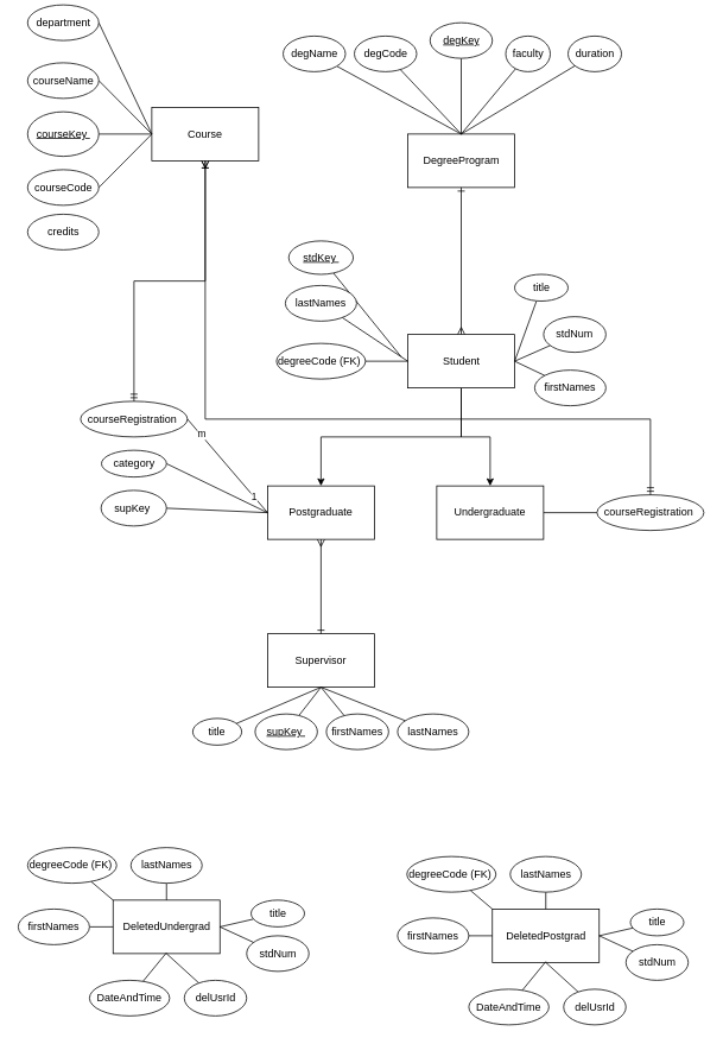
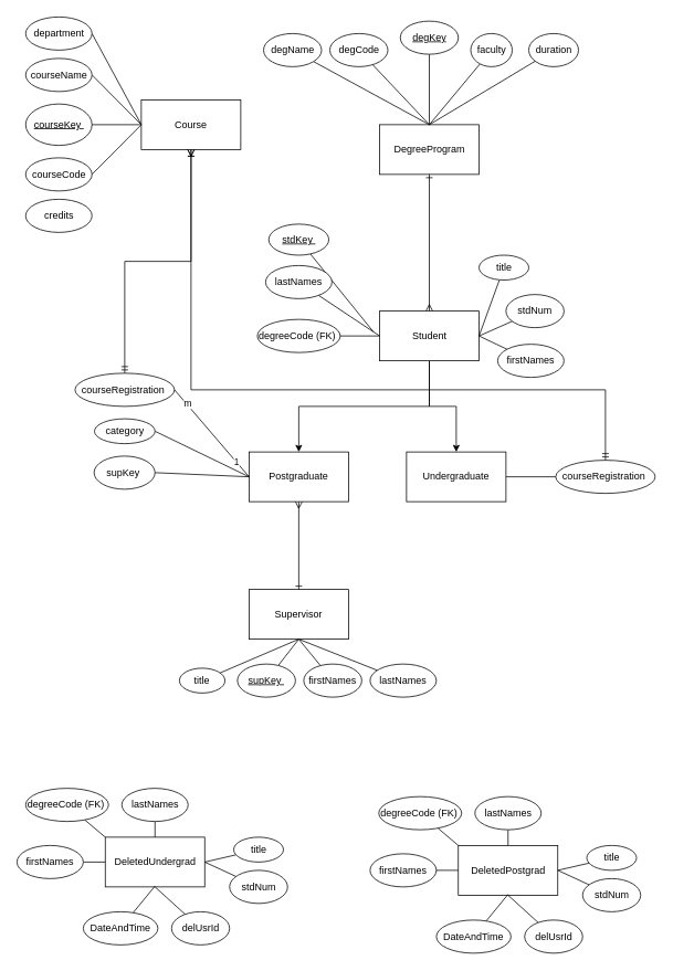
  <mxCell id="0" />
  <mxCell id="1" parent="0" />
  <mxCell id="2" style="rounded=0;orthogonalLoop=1;jettySize=auto;html=1;entryX=0;entryY=0.5;entryDx=0;entryDy=0;endArrow=none;endFill=0;" parent="1" source="3" target="51" edge="1"><mxGeometry relative="1" as="geometry" /></mxCell>
  <mxCell id="3" value="Undergraduate" style="rounded=0;whiteSpace=wrap;html=1;" parent="1" vertex="1"><mxGeometry x="490" y="545" width="120" height="60" as="geometry" /></mxCell>
  <mxCell id="4" value="Postgraduate" style="rounded=0;whiteSpace=wrap;html=1;" parent="1" vertex="1"><mxGeometry x="300" y="545" width="120" height="60" as="geometry" /></mxCell>
  <mxCell id="5" value="DegreeProgram" style="rounded=0;whiteSpace=wrap;html=1;" parent="1" vertex="1"><mxGeometry x="457.5" y="150" width="120" height="60" as="geometry" /></mxCell>
  <mxCell id="6" value="Course" style="rounded=0;whiteSpace=wrap;html=1;" parent="1" vertex="1"><mxGeometry x="170" y="120" width="120" height="60" as="geometry" /></mxCell>
  <mxCell id="7" value="Supervisor" style="rounded=0;whiteSpace=wrap;html=1;" parent="1" vertex="1"><mxGeometry x="300" y="711" width="120" height="60" as="geometry" /></mxCell>
  <mxCell id="8" style="edgeStyle=orthogonalEdgeStyle;rounded=0;orthogonalLoop=1;jettySize=auto;html=1;entryX=0.5;entryY=0;entryDx=0;entryDy=0;exitX=0.5;exitY=1;exitDx=0;exitDy=0;" parent="1" source="11" target="4" edge="1"><mxGeometry relative="1" as="geometry"><mxPoint x="447.5" y="450" as="sourcePoint" /></mxGeometry></mxCell>
  <mxCell id="9" style="edgeStyle=orthogonalEdgeStyle;rounded=0;orthogonalLoop=1;jettySize=auto;html=1;entryX=0.5;entryY=0;entryDx=0;entryDy=0;exitX=0.5;exitY=1;exitDx=0;exitDy=0;" parent="1" source="11" target="3" edge="1"><mxGeometry relative="1" as="geometry"><mxPoint x="447.5" y="450" as="sourcePoint" /></mxGeometry></mxCell>
  <mxCell id="10" style="edgeStyle=orthogonalEdgeStyle;rounded=0;orthogonalLoop=1;jettySize=auto;html=1;entryX=0.5;entryY=1;entryDx=0;entryDy=0;endArrow=ERone;endFill=0;startArrow=ERmany;startFill=0;" parent="1" source="11" target="5" edge="1"><mxGeometry relative="1" as="geometry"><mxPoint x="555" y="140" as="targetPoint" /></mxGeometry></mxCell>
  <mxCell id="11" value="Student" style="rounded=0;whiteSpace=wrap;html=1;" parent="1" vertex="1"><mxGeometry x="457.5" y="375" width="120" height="60" as="geometry" /></mxCell>
  <mxCell id="12" style="edgeStyle=orthogonalEdgeStyle;rounded=0;orthogonalLoop=1;jettySize=auto;html=1;endArrow=none;endFill=0;" parent="1" source="13" edge="1"><mxGeometry relative="1" as="geometry"><mxPoint x="517.5" y="150" as="targetPoint" /></mxGeometry></mxCell>
  <mxCell id="13" value="&lt;u&gt;degKey&lt;/u&gt;" style="ellipse;whiteSpace=wrap;html=1;" parent="1" vertex="1"><mxGeometry x="482.5" y="25" width="70" height="40" as="geometry" /></mxCell>
  <mxCell id="14" style="rounded=0;orthogonalLoop=1;jettySize=auto;html=1;entryX=0.5;entryY=0;entryDx=0;entryDy=0;endArrow=none;endFill=0;" parent="1" source="15" target="5" edge="1"><mxGeometry relative="1" as="geometry" /></mxCell>
  <mxCell id="15" value="degCode" style="ellipse;whiteSpace=wrap;html=1;" parent="1" vertex="1"><mxGeometry x="397.5" y="40" width="70" height="40" as="geometry" /></mxCell>
  <mxCell id="16" style="rounded=0;orthogonalLoop=1;jettySize=auto;html=1;entryX=0.5;entryY=0;entryDx=0;entryDy=0;endArrow=none;endFill=0;" parent="1" source="17" target="5" edge="1"><mxGeometry relative="1" as="geometry" /></mxCell>
  <mxCell id="17" value="degName" style="ellipse;whiteSpace=wrap;html=1;" parent="1" vertex="1"><mxGeometry x="317.5" y="40" width="70" height="40" as="geometry" /></mxCell>
  <mxCell id="18" style="rounded=0;orthogonalLoop=1;jettySize=auto;html=1;entryX=0.5;entryY=0;entryDx=0;entryDy=0;endArrow=none;endFill=0;" parent="1" source="19" target="5" edge="1"><mxGeometry relative="1" as="geometry" /></mxCell>
  <mxCell id="19" value="duration" style="ellipse;whiteSpace=wrap;html=1;" parent="1" vertex="1"><mxGeometry x="637.5" y="40" width="60" height="40" as="geometry" /></mxCell>
  <mxCell id="20" style="rounded=0;orthogonalLoop=1;jettySize=auto;html=1;entryX=0.5;entryY=0;entryDx=0;entryDy=0;endArrow=none;endFill=0;" parent="1" source="21" target="5" edge="1"><mxGeometry relative="1" as="geometry" /></mxCell>
  <mxCell id="21" value="faculty" style="ellipse;whiteSpace=wrap;html=1;" parent="1" vertex="1"><mxGeometry x="567.5" y="40" width="50" height="40" as="geometry" /></mxCell>
  <mxCell id="22" style="rounded=0;orthogonalLoop=1;jettySize=auto;html=1;entryX=0;entryY=0.5;entryDx=0;entryDy=0;endArrow=none;endFill=0;" parent="1" source="23" target="6" edge="1"><mxGeometry relative="1" as="geometry" /></mxCell>
  <mxCell id="23" value="&lt;u&gt;courseKey&amp;nbsp;&lt;/u&gt;" style="ellipse;whiteSpace=wrap;html=1;" parent="1" vertex="1"><mxGeometry x="30.5" y="125" width="80" height="50" as="geometry" /></mxCell>
  <mxCell id="24" style="rounded=0;orthogonalLoop=1;jettySize=auto;html=1;entryX=0;entryY=0.5;entryDx=0;entryDy=0;endArrow=none;endFill=0;exitX=1;exitY=0.5;exitDx=0;exitDy=0;" parent="1" source="25" target="6" edge="1"><mxGeometry relative="1" as="geometry" /></mxCell>
  <mxCell id="25" value="courseCode" style="ellipse;whiteSpace=wrap;html=1;" parent="1" vertex="1"><mxGeometry x="30.5" y="190" width="80" height="40" as="geometry" /></mxCell>
  <mxCell id="26" style="rounded=0;orthogonalLoop=1;jettySize=auto;html=1;entryX=0;entryY=0.5;entryDx=0;entryDy=0;endArrow=none;endFill=0;exitX=1;exitY=0.5;exitDx=0;exitDy=0;" parent="1" source="27" target="6" edge="1"><mxGeometry relative="1" as="geometry" /></mxCell>
  <mxCell id="27" value="courseName" style="ellipse;whiteSpace=wrap;html=1;" parent="1" vertex="1"><mxGeometry x="30.5" y="70" width="80" height="40" as="geometry" /></mxCell>
  <mxCell id="28" style="rounded=0;orthogonalLoop=1;jettySize=auto;html=1;entryX=0;entryY=0.5;entryDx=0;entryDy=0;endArrow=none;endFill=0;exitX=1;exitY=0.5;exitDx=0;exitDy=0;" parent="1" source="29" target="6" edge="1"><mxGeometry relative="1" as="geometry" /></mxCell>
- <mxCell id="29" value="department" style="ellipse;whiteSpace=wrap;html=1;" parent="1" vertex="1"><mxGeometry x="30.5" y="5" width="80" height="40" as="geometry" /></mxCell>
+ <mxCell id="29" value="department" style="ellipse;whiteSpace=wrap;html=1;" parent="1" vertex="1"><mxGeometry x="30.5" y="20" width="80" height="40" as="geometry" /></mxCell>
  <mxCell id="30" value="credits" style="ellipse;whiteSpace=wrap;html=1;" parent="1" vertex="1"><mxGeometry x="30.5" y="240" width="80" height="40" as="geometry" /></mxCell>
  <mxCell id="31" style="rounded=0;orthogonalLoop=1;jettySize=auto;html=1;entryX=0.5;entryY=1;entryDx=0;entryDy=0;endArrow=none;endFill=0;" parent="1" source="32" target="7" edge="1"><mxGeometry relative="1" as="geometry" /></mxCell>
  <mxCell id="32" value="&lt;u&gt;supKey&amp;nbsp;&lt;/u&gt;" style="ellipse;whiteSpace=wrap;html=1;" parent="1" vertex="1"><mxGeometry x="286" y="801" width="70" height="40" as="geometry" /></mxCell>
  <mxCell id="33" style="rounded=0;orthogonalLoop=1;jettySize=auto;html=1;entryX=0.5;entryY=1;entryDx=0;entryDy=0;endArrow=none;endFill=0;" parent="1" source="34" target="7" edge="1"><mxGeometry relative="1" as="geometry" /></mxCell>
  <mxCell id="34" value="title" style="ellipse;whiteSpace=wrap;html=1;" parent="1" vertex="1"><mxGeometry x="216" y="806" width="55" height="30" as="geometry" /></mxCell>
  <mxCell id="35" style="rounded=0;orthogonalLoop=1;jettySize=auto;html=1;entryX=0.5;entryY=1;entryDx=0;entryDy=0;endArrow=none;endFill=0;" parent="1" source="36" target="7" edge="1"><mxGeometry relative="1" as="geometry" /></mxCell>
  <mxCell id="36" value="firstNames" style="ellipse;whiteSpace=wrap;html=1;" parent="1" vertex="1"><mxGeometry x="366" y="801" width="70" height="40" as="geometry" /></mxCell>
  <mxCell id="37" style="rounded=0;orthogonalLoop=1;jettySize=auto;html=1;entryX=0.5;entryY=1;entryDx=0;entryDy=0;endArrow=none;endFill=0;" parent="1" source="38" target="7" edge="1"><mxGeometry relative="1" as="geometry" /></mxCell>
  <mxCell id="38" value="lastNames" style="ellipse;whiteSpace=wrap;html=1;" parent="1" vertex="1"><mxGeometry x="446" y="801" width="80" height="40" as="geometry" /></mxCell>
  <mxCell id="39" style="rounded=0;orthogonalLoop=1;jettySize=auto;html=1;endArrow=none;endFill=0;" parent="1" source="40" edge="1"><mxGeometry relative="1" as="geometry"><mxPoint x="450" y="400" as="targetPoint" /></mxGeometry></mxCell>
  <mxCell id="40" value="&lt;u&gt;stdKey&amp;nbsp;&lt;/u&gt;" style="ellipse;whiteSpace=wrap;html=1;" parent="1" vertex="1"><mxGeometry x="323.75" y="270" width="72.5" height="37.5" as="geometry" /></mxCell>
  <mxCell id="41" style="rounded=0;orthogonalLoop=1;jettySize=auto;html=1;entryX=1;entryY=0.5;entryDx=0;entryDy=0;endArrow=none;endFill=0;" parent="1" source="42" target="11" edge="1"><mxGeometry relative="1" as="geometry" /></mxCell>
  <mxCell id="42" value="stdNum" style="ellipse;whiteSpace=wrap;html=1;" parent="1" vertex="1"><mxGeometry x="610" y="355" width="70" height="40" as="geometry" /></mxCell>
  <mxCell id="43" style="rounded=0;orthogonalLoop=1;jettySize=auto;html=1;entryX=1;entryY=0.5;entryDx=0;entryDy=0;endArrow=none;endFill=0;" parent="1" source="44" target="11" edge="1"><mxGeometry relative="1" as="geometry" /></mxCell>
  <mxCell id="44" value="title" style="ellipse;whiteSpace=wrap;html=1;" parent="1" vertex="1"><mxGeometry x="577.5" y="307.5" width="60" height="30" as="geometry" /></mxCell>
  <mxCell id="45" style="rounded=0;orthogonalLoop=1;jettySize=auto;html=1;entryX=1;entryY=0.5;entryDx=0;entryDy=0;endArrow=none;endFill=0;" parent="1" source="46" target="11" edge="1"><mxGeometry relative="1" as="geometry" /></mxCell>
  <mxCell id="46" value="firstNames" style="ellipse;whiteSpace=wrap;html=1;" parent="1" vertex="1"><mxGeometry x="600" y="415" width="80" height="40" as="geometry" /></mxCell>
  <mxCell id="47" style="rounded=0;orthogonalLoop=1;jettySize=auto;html=1;entryX=0;entryY=0.5;entryDx=0;entryDy=0;endArrow=none;endFill=0;" parent="1" source="48" target="11" edge="1"><mxGeometry relative="1" as="geometry" /></mxCell>
  <mxCell id="48" value="lastNames" style="ellipse;whiteSpace=wrap;html=1;" parent="1" vertex="1"><mxGeometry x="320" y="320" width="80" height="40" as="geometry" /></mxCell>
  <mxCell id="49" style="rounded=0;orthogonalLoop=1;jettySize=auto;html=1;entryX=0;entryY=0.5;entryDx=0;entryDy=0;endArrow=none;endFill=0;" parent="1" source="50" target="11" edge="1"><mxGeometry relative="1" as="geometry" /></mxCell>
  <mxCell id="50" value="degreeCode (FK)&amp;nbsp;" style="ellipse;whiteSpace=wrap;html=1;" parent="1" vertex="1"><mxGeometry x="310" y="385" width="100" height="40" as="geometry" /></mxCell>
  <mxCell id="51" value="courseRegistration&amp;nbsp;" style="ellipse;whiteSpace=wrap;html=1;" parent="1" vertex="1"><mxGeometry x="670" y="555" width="120" height="40" as="geometry" /></mxCell>
  <mxCell id="52" style="rounded=0;orthogonalLoop=1;jettySize=auto;html=1;entryX=0;entryY=0.5;entryDx=0;entryDy=0;endArrow=none;endFill=0;exitX=1;exitY=0.5;exitDx=0;exitDy=0;" parent="1" source="53" target="4" edge="1"><mxGeometry relative="1" as="geometry" /></mxCell>
  <mxCell id="53" value="supKey&lt;span style=&quot;background-color: initial;&quot;&gt;&amp;nbsp;&lt;/span&gt;" style="ellipse;whiteSpace=wrap;html=1;" parent="1" vertex="1"><mxGeometry x="113" y="550" width="73.5" height="40" as="geometry" /></mxCell>
  <mxCell id="54" style="rounded=0;orthogonalLoop=1;jettySize=auto;html=1;entryX=0;entryY=0.5;entryDx=0;entryDy=0;endArrow=none;endFill=0;exitX=1;exitY=0.5;exitDx=0;exitDy=0;" parent="1" source="57" target="4" edge="1"><mxGeometry relative="1" as="geometry" /></mxCell>
  <mxCell id="55" value="1" style="edgeLabel;html=1;align=center;verticalAlign=middle;resizable=0;points=[];" parent="54" vertex="1" connectable="0"><mxGeometry x="0.656" relative="1" as="geometry"><mxPoint y="-1" as="offset" /></mxGeometry></mxCell>
  <mxCell id="56" value="m" style="edgeLabel;html=1;align=center;verticalAlign=middle;resizable=0;points=[];" parent="54" vertex="1" connectable="0"><mxGeometry x="-0.688" y="1" relative="1" as="geometry"><mxPoint as="offset" /></mxGeometry></mxCell>
  <mxCell id="57" value="courseRegistration&amp;nbsp;" style="ellipse;whiteSpace=wrap;html=1;" parent="1" vertex="1"><mxGeometry x="90" y="450" width="120" height="40" as="geometry" /></mxCell>
  <mxCell id="58" style="rounded=0;orthogonalLoop=1;jettySize=auto;html=1;endArrow=none;endFill=0;exitX=1;exitY=0.5;exitDx=0;exitDy=0;entryX=0;entryY=0.5;entryDx=0;entryDy=0;" parent="1" source="59" target="4" edge="1"><mxGeometry relative="1" as="geometry"><mxPoint x="418.476" y="646.956" as="sourcePoint" /><mxPoint x="300" y="575" as="targetPoint" /></mxGeometry></mxCell>
  <mxCell id="59" value="category" style="ellipse;whiteSpace=wrap;html=1;" parent="1" vertex="1"><mxGeometry x="113.5" y="505" width="73" height="30" as="geometry" /></mxCell>
  <mxCell id="60" value="" style="edgeStyle=orthogonalEdgeStyle;fontSize=12;html=1;endArrow=ERmany;endFill=0;rounded=0;startArrow=ERone;startFill=0;entryX=0.5;entryY=1;entryDx=0;entryDy=0;exitX=0.5;exitY=0;exitDx=0;exitDy=0;" parent="1" source="7" target="4" edge="1"><mxGeometry width="100" height="100" relative="1" as="geometry"><mxPoint x="670" y="815" as="sourcePoint" /><mxPoint x="770" y="715" as="targetPoint" /></mxGeometry></mxCell>
  <mxCell id="61" value="DeletedUndergrad" style="rounded=0;whiteSpace=wrap;html=1;" parent="1" vertex="1"><mxGeometry x="126.5" y="1010" width="120" height="60" as="geometry" /></mxCell>
  <mxCell id="62" style="rounded=0;orthogonalLoop=1;jettySize=auto;html=1;endArrow=none;endFill=0;" parent="1" source="63" edge="1"><mxGeometry relative="1" as="geometry"><mxPoint x="186.5" y="1069" as="targetPoint" /></mxGeometry></mxCell>
  <mxCell id="63" value="DateAndTime" style="ellipse;whiteSpace=wrap;html=1;" parent="1" vertex="1"><mxGeometry x="100" y="1100" width="90" height="40" as="geometry" /></mxCell>
  <mxCell id="64" style="rounded=0;orthogonalLoop=1;jettySize=auto;html=1;entryX=0.5;entryY=1;entryDx=0;entryDy=0;endArrow=none;endFill=0;" parent="1" source="65" target="61" edge="1"><mxGeometry relative="1" as="geometry" /></mxCell>
  <mxCell id="65" value="delUsrId" style="ellipse;whiteSpace=wrap;html=1;" parent="1" vertex="1"><mxGeometry x="206.5" y="1100" width="70" height="40" as="geometry" /></mxCell>
  <mxCell id="66" value="" style="edgeStyle=orthogonalEdgeStyle;fontSize=12;html=1;endArrow=ERoneToMany;startArrow=ERmandOne;rounded=0;exitX=0.5;exitY=0;exitDx=0;exitDy=0;entryX=0.5;entryY=1;entryDx=0;entryDy=0;" parent="1" source="57" target="6" edge="1"><mxGeometry width="100" height="100" relative="1" as="geometry"><mxPoint x="370" y="490" as="sourcePoint" /><mxPoint x="470" y="390" as="targetPoint" /></mxGeometry></mxCell>
  <mxCell id="67" value="" style="edgeStyle=orthogonalEdgeStyle;fontSize=12;html=1;endArrow=ERoneToMany;startArrow=ERmandOne;rounded=0;exitX=0.5;exitY=0;exitDx=0;exitDy=0;entryX=0.5;entryY=1;entryDx=0;entryDy=0;" parent="1" source="51" target="6" edge="1"><mxGeometry width="100" height="100" relative="1" as="geometry"><mxPoint x="160" y="460" as="sourcePoint" /><mxPoint x="240" y="190" as="targetPoint" /><Array as="points"><mxPoint x="730" y="470" /><mxPoint x="230" y="470" /></Array></mxGeometry></mxCell>
  <mxCell id="68" style="rounded=0;orthogonalLoop=1;jettySize=auto;html=1;entryX=0.5;entryY=0;entryDx=0;entryDy=0;endArrow=none;endFill=0;" edge="1" parent="1" source="69" target="61"><mxGeometry relative="1" as="geometry" /></mxCell>
  <mxCell id="69" value="lastNames" style="ellipse;whiteSpace=wrap;html=1;" vertex="1" parent="1"><mxGeometry x="146.5" y="951" width="80" height="40" as="geometry" /></mxCell>
  <mxCell id="70" style="rounded=0;orthogonalLoop=1;jettySize=auto;html=1;entryX=0;entryY=0;entryDx=0;entryDy=0;endArrow=none;endFill=0;" edge="1" parent="1" source="71" target="61"><mxGeometry relative="1" as="geometry" /></mxCell>
  <mxCell id="71" value="degreeCode (FK)&amp;nbsp;" style="ellipse;whiteSpace=wrap;html=1;" vertex="1" parent="1"><mxGeometry x="30.5" y="951" width="100" height="40" as="geometry" /></mxCell>
  <mxCell id="72" style="rounded=0;orthogonalLoop=1;jettySize=auto;html=1;entryX=1;entryY=0.5;entryDx=0;entryDy=0;endArrow=none;endFill=0;" edge="1" parent="1" source="73" target="61"><mxGeometry relative="1" as="geometry" /></mxCell>
  <mxCell id="73" value="stdNum" style="ellipse;whiteSpace=wrap;html=1;" vertex="1" parent="1"><mxGeometry x="276.5" y="1050" width="70" height="40" as="geometry" /></mxCell>
  <mxCell id="74" style="rounded=0;orthogonalLoop=1;jettySize=auto;html=1;entryX=1;entryY=0.5;entryDx=0;entryDy=0;endArrow=none;endFill=0;" edge="1" parent="1" source="75" target="61"><mxGeometry relative="1" as="geometry" /></mxCell>
  <mxCell id="75" value="title" style="ellipse;whiteSpace=wrap;html=1;" vertex="1" parent="1"><mxGeometry x="281.5" y="1010" width="60" height="30" as="geometry" /></mxCell>
  <mxCell id="76" style="rounded=0;orthogonalLoop=1;jettySize=auto;html=1;entryX=0;entryY=0.5;entryDx=0;entryDy=0;endArrow=none;endFill=0;" edge="1" parent="1" source="77" target="61"><mxGeometry relative="1" as="geometry" /></mxCell>
  <mxCell id="77" value="firstNames" style="ellipse;whiteSpace=wrap;html=1;" vertex="1" parent="1"><mxGeometry x="20" y="1020" width="80" height="40" as="geometry" /></mxCell>
  <mxCell id="78" value="DeletedPostgrad" style="rounded=0;whiteSpace=wrap;html=1;" vertex="1" parent="1"><mxGeometry x="552.5" y="1020" width="120" height="60" as="geometry" /></mxCell>
  <mxCell id="79" style="rounded=0;orthogonalLoop=1;jettySize=auto;html=1;endArrow=none;endFill=0;" edge="1" parent="1" source="80"><mxGeometry relative="1" as="geometry"><mxPoint x="612.5" y="1079" as="targetPoint" /></mxGeometry></mxCell>
  <mxCell id="80" value="DateAndTime" style="ellipse;whiteSpace=wrap;html=1;" vertex="1" parent="1"><mxGeometry x="526" y="1110" width="90" height="40" as="geometry" /></mxCell>
  <mxCell id="81" style="rounded=0;orthogonalLoop=1;jettySize=auto;html=1;entryX=0.5;entryY=1;entryDx=0;entryDy=0;endArrow=none;endFill=0;" edge="1" parent="1" source="82" target="78"><mxGeometry relative="1" as="geometry" /></mxCell>
  <mxCell id="82" value="delUsrId" style="ellipse;whiteSpace=wrap;html=1;" vertex="1" parent="1"><mxGeometry x="632.5" y="1110" width="70" height="40" as="geometry" /></mxCell>
  <mxCell id="83" style="rounded=0;orthogonalLoop=1;jettySize=auto;html=1;entryX=0.5;entryY=0;entryDx=0;entryDy=0;endArrow=none;endFill=0;" edge="1" parent="1" source="84" target="78"><mxGeometry relative="1" as="geometry" /></mxCell>
  <mxCell id="84" value="lastNames" style="ellipse;whiteSpace=wrap;html=1;" vertex="1" parent="1"><mxGeometry x="572.5" y="961" width="80" height="40" as="geometry" /></mxCell>
  <mxCell id="85" style="rounded=0;orthogonalLoop=1;jettySize=auto;html=1;entryX=0;entryY=0;entryDx=0;entryDy=0;endArrow=none;endFill=0;" edge="1" parent="1" source="86" target="78"><mxGeometry relative="1" as="geometry" /></mxCell>
  <mxCell id="86" value="degreeCode (FK)&amp;nbsp;" style="ellipse;whiteSpace=wrap;html=1;" vertex="1" parent="1"><mxGeometry x="456.5" y="961" width="100" height="40" as="geometry" /></mxCell>
  <mxCell id="87" style="rounded=0;orthogonalLoop=1;jettySize=auto;html=1;entryX=1;entryY=0.5;entryDx=0;entryDy=0;endArrow=none;endFill=0;" edge="1" parent="1" source="88" target="78"><mxGeometry relative="1" as="geometry" /></mxCell>
  <mxCell id="88" value="stdNum" style="ellipse;whiteSpace=wrap;html=1;" vertex="1" parent="1"><mxGeometry x="702.5" y="1060" width="70" height="40" as="geometry" /></mxCell>
  <mxCell id="89" style="rounded=0;orthogonalLoop=1;jettySize=auto;html=1;entryX=1;entryY=0.5;entryDx=0;entryDy=0;endArrow=none;endFill=0;" edge="1" parent="1" source="90" target="78"><mxGeometry relative="1" as="geometry" /></mxCell>
  <mxCell id="90" value="title" style="ellipse;whiteSpace=wrap;html=1;" vertex="1" parent="1"><mxGeometry x="707.5" y="1020" width="60" height="30" as="geometry" /></mxCell>
  <mxCell id="91" style="rounded=0;orthogonalLoop=1;jettySize=auto;html=1;entryX=0;entryY=0.5;entryDx=0;entryDy=0;endArrow=none;endFill=0;" edge="1" parent="1" source="92" target="78"><mxGeometry relative="1" as="geometry" /></mxCell>
  <mxCell id="92" value="firstNames" style="ellipse;whiteSpace=wrap;html=1;" vertex="1" parent="1"><mxGeometry x="446" y="1030" width="80" height="40" as="geometry" /></mxCell>
